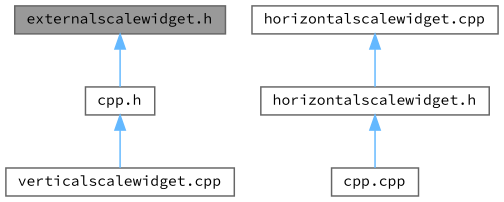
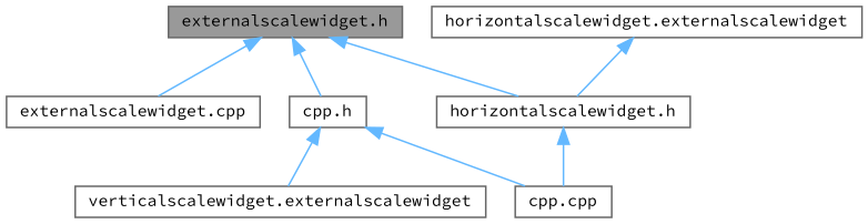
  digraph {
    fontname="Source Code Pro"
    node [color=grey40 fillcolor=white fontname="Source Code Pro" fontsize=10 shape=box style=filled]
    edge [color=steelblue1 dir=back fontname="Source Code Pro" fontsize=10 labelfontname=Helvetica labelfontsize=10 style=solid]
    n1 [color=gray40 fillcolor=grey60 fontcolor=black height=0.2 label="externalscalewidget.h" width=0.4]
+   n2 [height=0.2 label="externalscalewidget.cpp" width=0.4]
    n3 [height=0.2 label="horizontalscalewidget.h" width=0.4]
    n4 [height=0.2 label="cpp.h" width=0.4]
    n5 [height=0.2 label="cpp.cpp" width=0.4]
-   n6 [height=0.2 label="verticalscalewidget.cpp" width=0.4]
-   n7 [height=0.2 label="horizontalscalewidget.cpp" width=0.4]
+   n6 [height=0.2 label="verticalscalewidget.externalscalewidget" width=0.4]
+   n7 [height=0.2 label="horizontalscalewidget.externalscalewidget" width=0.4]
+   n1 -> n2
+   n1 -> n3
    n1 -> n4
    n3 -> n5
+   n4 -> n5
    n4 -> n6
    n7 -> n3
  }
